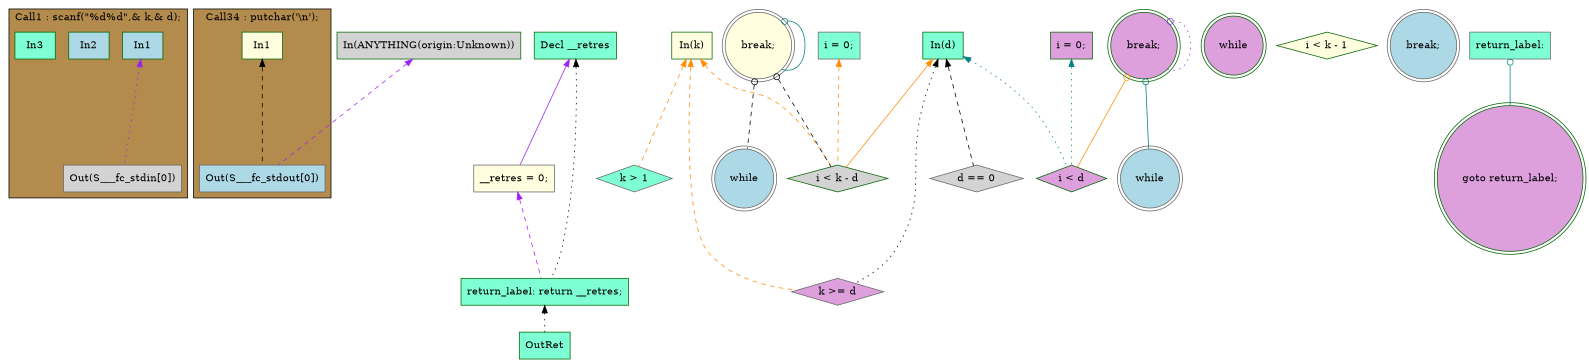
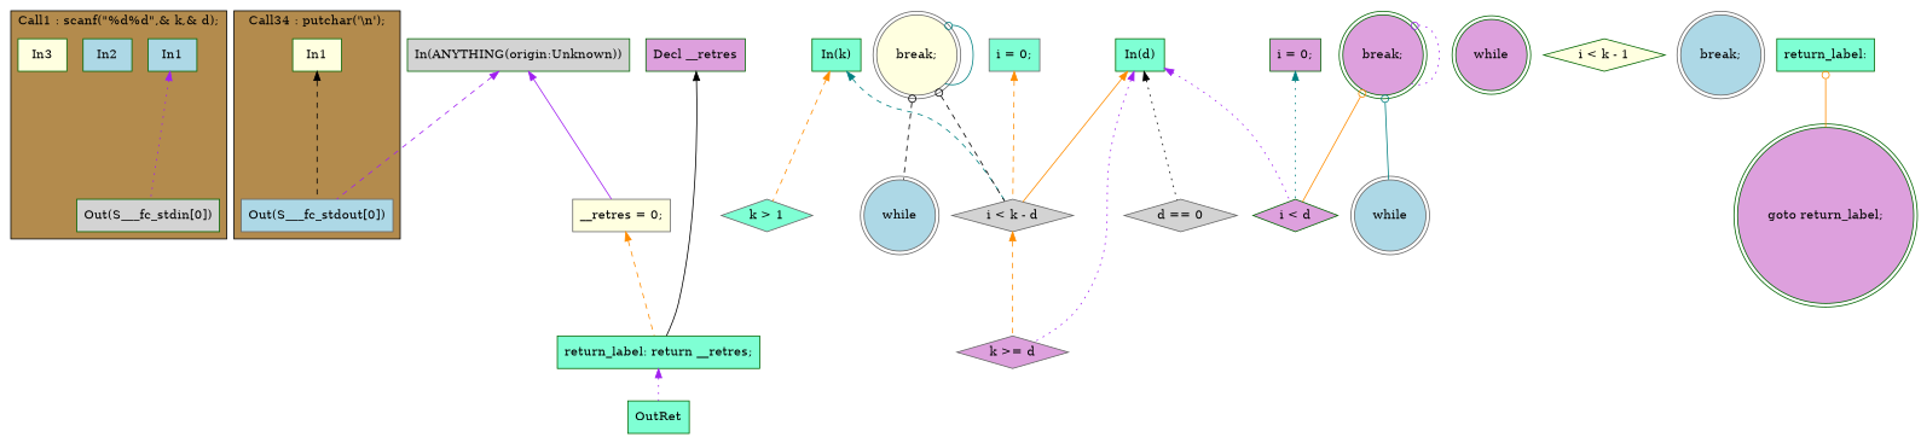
  digraph {
    rankdir=TB
    node [color=darkgreen fillcolor=aquamarine shape=box style=filled]
    edge [color=black dir=back style=dashed]
    n1 [fillcolor=lightblue label=In1]
    n2 [fillcolor=lightblue label=In2]
-   n3 [label=In3]
-   n4 [color=gray40 fillcolor=lightgrey label="Out(S___fc_stdin[0])"]
+   n3 [fillcolor=lightyellow label=In3]
+   n4 [fillcolor=lightgrey label="Out(S___fc_stdin[0])"]
    n5 [color=gray40 fillcolor=lightblue label="Out(S___fc_stdout[0])"]
    n6 [fillcolor=lightyellow label=In1]
    n7 [color=gray40 fillcolor=lightyellow label="__retres = 0;"]
    n8 [label="return_label: return __retres;"]
    n9 [label=OutRet]
-   n10 [fillcolor=lightyellow label="In(k)"]
+   n10 [label="In(k)"]
    n11 [color=gray40 fillcolor=plum label="k >= d" shape=diamond]
    n12 [color=gray40 label="k > 1" shape=diamond]
-   n13 [fillcolor=lightgrey label="i < k - d" shape=diamond]
+   n13 [color=gray40 fillcolor=lightgrey label="i < k - d" shape=diamond]
    n14 [label="In(d)"]
    n15 [color=gray40 fillcolor=lightgrey label="d == 0" shape=diamond]
    n16 [fillcolor=plum label="i < d" shape=diamond]
    n17 [fillcolor=lightgrey label="In(ANYTHING(origin:Unknown))"]
-   n18 [label="Decl __retres"]
+   n18 [fillcolor=plum label="Decl __retres"]
    n19 [fillcolor=plum label=while shape=doublecircle]
    n20 [fillcolor=lightyellow label="i < k - 1" shape=diamond]
    n21 [fillcolor=plum label="i = 0;"]
    n22 [color=gray40 fillcolor=lightblue label="break;" shape=doublecircle]
    n23 [color=gray40 fillcolor=lightblue label=while shape=doublecircle]
    n24 [fillcolor=plum label="goto return_label;" shape=doublecircle]
-   n25 [color=gray40 label="return_label:"]
+   n25 [label="return_label:"]
    n26 [fillcolor=plum label="break;" shape=doublecircle]
    n27 [color=gray40 label="i = 0;"]
    n28 [color=gray40 fillcolor=lightblue label=while shape=doublecircle]
    n29 [color=gray40 fillcolor=lightyellow label="break;" shape=doublecircle]
    subgraph cluster_1 {
      fillcolor="#B38B4D"
      label="Call1 : scanf(\"%d%d\",& k,& d);"
      style=filled
      n1
      n2
      n3
      n4
    }
    subgraph cluster_2 {
      fillcolor="#B38B4D"
      label="Call34 : putchar('\\n');"
      style=filled
      n5
      n6
    }
    n1 -> n4 [color=purple style=dotted]
    n6 -> n5
-   n7 -> n8 [color=purple]
-   n8 -> n9 [style=dotted]
-   n10 -> n11 [color=darkorange]
+   n7 -> n8 [color=darkorange]
+   n8 -> n9 [color=purple style=dotted]
+   n13 -> n11 [color=darkorange]
    n10 -> n12 [color=darkorange]
-   n10 -> n13 [color=darkorange]
-   n14 -> n11 [style=dotted]
+   n10 -> n13 [color=teal]
+   n14 -> n11 [color=purple style=dotted]
    n14 -> n13 [color=darkorange style=solid]
-   n14 -> n15
-   n14 -> n16 [color=teal style=dotted]
+   n14 -> n15 [style=dotted]
+   n14 -> n16 [color=purple style=dotted]
    n17 -> n5 [color=purple]
-   n18 -> n7 [color=purple style=solid]
-   n18 -> n8 [style=dotted]
+   n17 -> n7 [color=purple style=solid]
+   n18 -> n8 [style=solid]
    n21 -> n16 [color=teal style=dotted]
-   n25 -> n24 [arrowtail=odot color=teal style=solid]
+   n25 -> n24 [arrowtail=odot color=darkorange style=solid]
    n26 -> n16 [arrowtail=odot color=darkorange style=solid]
    n26 -> n23 [arrowtail=odot color=teal style=solid]
    n26 -> n26 [arrowtail=odot color=purple style=dotted]
    n27 -> n13 [color=darkorange]
    n29 -> n13 [arrowtail=odot]
    n29 -> n28 [arrowtail=odot]
    n29 -> n29 [arrowtail=odot color=teal style=solid]
  }
